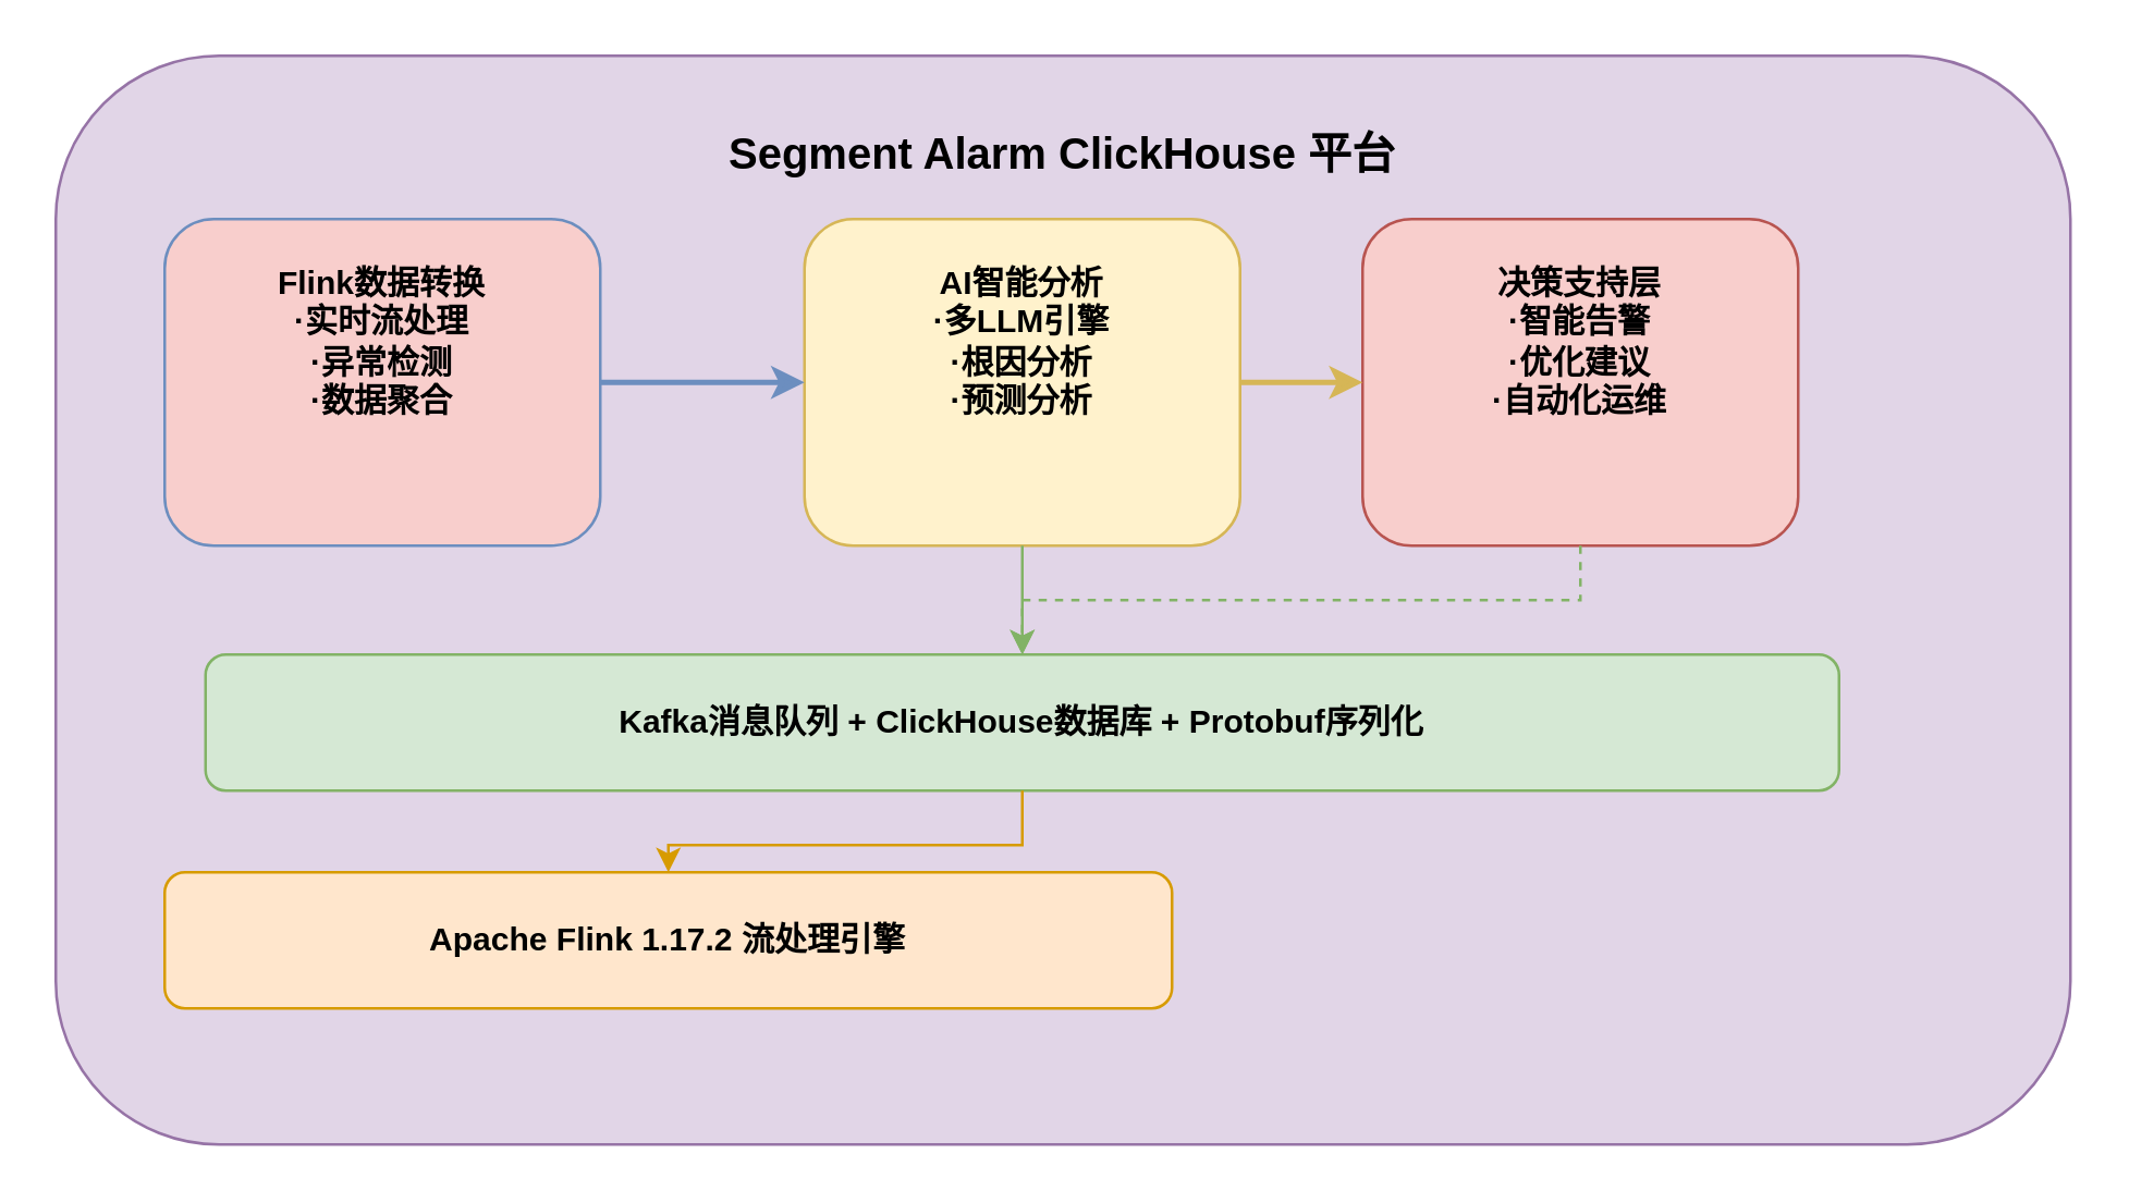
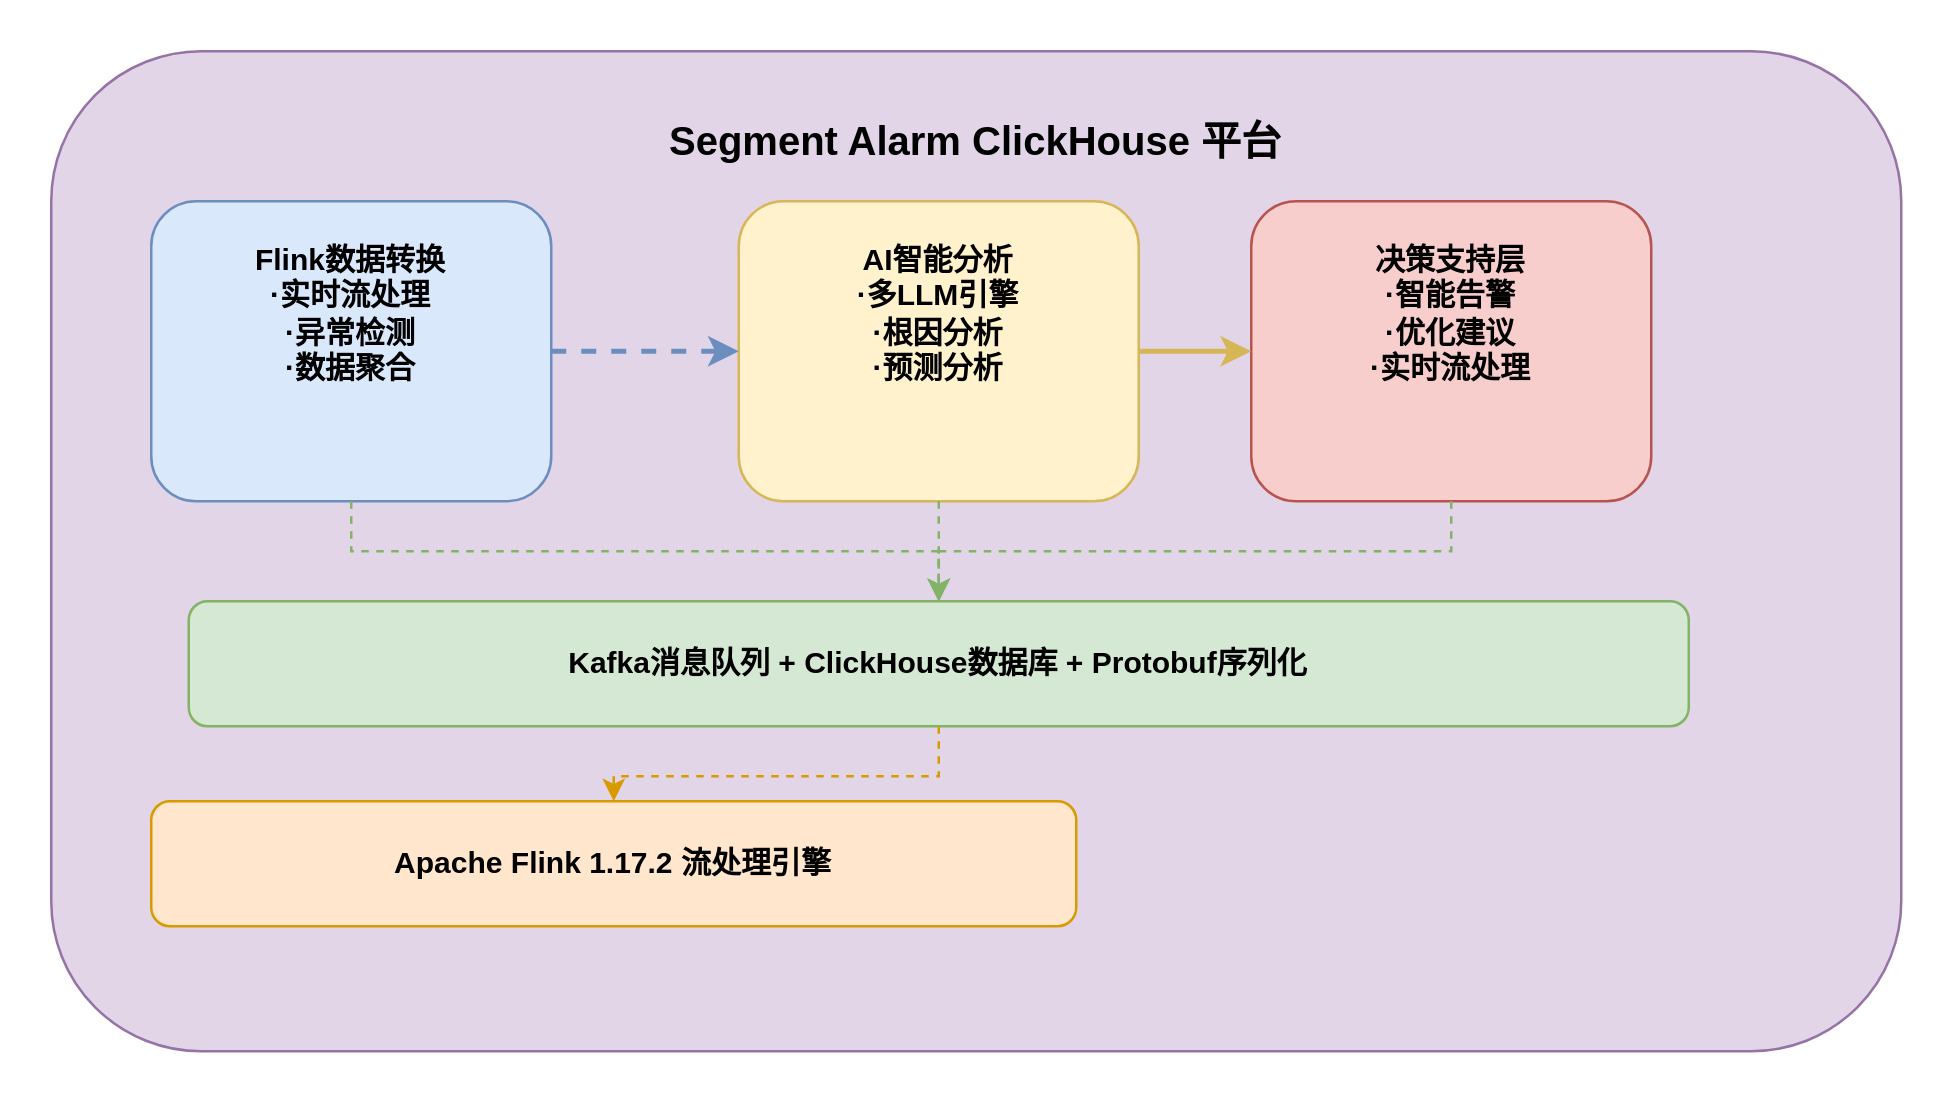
  <mxCell id="0" />
  <mxCell id="1" parent="0" />
  <mxCell id="2" value="Segment Alarm ClickHouse 平台" style="rounded=1;whiteSpace=wrap;html=1;fillColor=#e1d5e7;strokeColor=#9673a6;fontSize=16;fontStyle=1;verticalAlign=top;spacingTop=20;" parent="1" vertex="1"><mxGeometry x="20" y="20" width="740" height="400" as="geometry" /></mxCell>
- <mxCell id="3" value="Flink数据转换&#10;·实时流处理&#10;·异常检测&#10;·数据聚合" style="rounded=1;whiteSpace=wrap;html=1;fillColor=#f8cecc;strokeColor=#6c8ebf;fontSize=12;fontStyle=1;verticalAlign=top;spacingTop=10;" parent="1" vertex="1"><mxGeometry x="60" y="80" width="160" height="120" as="geometry" /></mxCell>
+ <mxCell id="3" value="Flink数据转换&#10;·实时流处理&#10;·异常检测&#10;·数据聚合" style="rounded=1;whiteSpace=wrap;html=1;fillColor=#dae8fc;strokeColor=#6c8ebf;fontSize=12;fontStyle=1;verticalAlign=top;spacingTop=10;" parent="1" vertex="1"><mxGeometry x="60" y="80" width="160" height="120" as="geometry" /></mxCell>
  <mxCell id="4" value="AI智能分析&#10;·多LLM引擎&#10;·根因分析&#10;·预测分析" style="rounded=1;whiteSpace=wrap;html=1;fillColor=#fff2cc;strokeColor=#d6b656;fontSize=12;fontStyle=1;verticalAlign=top;spacingTop=10;" parent="1" vertex="1"><mxGeometry x="295" y="80" width="160" height="120" as="geometry" /></mxCell>
- <mxCell id="5" value="决策支持层&#10;·智能告警&#10;·优化建议&#10;·自动化运维" style="rounded=1;whiteSpace=wrap;html=1;fillColor=#f8cecc;strokeColor=#b85450;fontSize=12;fontStyle=1;verticalAlign=top;spacingTop=10;" parent="1" vertex="1"><mxGeometry x="500" y="80" width="160" height="120" as="geometry" /></mxCell>
- <mxCell id="6" value="" style="edgeStyle=orthogonalEdgeStyle;rounded=0;orthogonalLoop=1;jettySize=auto;html=1;strokeWidth=2;fillColor=#dae8fc;strokeColor=#6c8ebf;" parent="1" source="3" target="4" edge="1"><mxGeometry relative="1" as="geometry" /></mxCell>
+ <mxCell id="5" value="决策支持层&#10;·智能告警&#10;·优化建议&#10;·实时流处理" style="rounded=1;whiteSpace=wrap;html=1;fillColor=#f8cecc;strokeColor=#b85450;fontSize=12;fontStyle=1;verticalAlign=top;spacingTop=10;" parent="1" vertex="1"><mxGeometry x="500" y="80" width="160" height="120" as="geometry" /></mxCell>
+ <mxCell id="6" value="" style="edgeStyle=orthogonalEdgeStyle;rounded=0;orthogonalLoop=1;jettySize=auto;html=1;strokeWidth=2;fillColor=#dae8fc;strokeColor=#6c8ebf;dashed=1;" parent="1" source="3" target="4" edge="1"><mxGeometry relative="1" as="geometry" /></mxCell>
  <mxCell id="7" value="" style="edgeStyle=orthogonalEdgeStyle;rounded=0;orthogonalLoop=1;jettySize=auto;html=1;strokeWidth=2;fillColor=#fff2cc;strokeColor=#d6b656;" parent="1" source="4" target="5" edge="1"><mxGeometry relative="1" as="geometry" /></mxCell>
  <mxCell id="8" value="Kafka消息队列 + ClickHouse数据库 + Protobuf序列化" style="rounded=1;whiteSpace=wrap;html=1;fillColor=#d5e8d4;strokeColor=#82b366;fontSize=12;fontStyle=1;" parent="1" vertex="1"><mxGeometry x="75" y="240" width="600" height="50" as="geometry" /></mxCell>
  <mxCell id="9" value="Apache Flink 1.17.2 流处理引擎" style="rounded=1;whiteSpace=wrap;html=1;fillColor=#ffe6cc;strokeColor=#d79b00;fontSize=12;fontStyle=1;" parent="1" vertex="1"><mxGeometry x="60" y="320" width="370" height="50" as="geometry" /></mxCell>
- <mxCell id="11" value="" style="edgeStyle=orthogonalEdgeStyle;rounded=0;orthogonalLoop=1;jettySize=auto;html=1;strokeWidth=1;fillColor=#d5e8d4;strokeColor=#82b366;dashed=0;" parent="1" source="4" target="8" edge="1"><mxGeometry relative="1" as="geometry" /></mxCell>
+ <mxCell id="10" value="" style="edgeStyle=orthogonalEdgeStyle;rounded=0;orthogonalLoop=1;jettySize=auto;html=1;strokeWidth=1;fillColor=#d5e8d4;strokeColor=#82b366;dashed=1;" parent="1" source="3" target="8" edge="1"><mxGeometry relative="1" as="geometry" /></mxCell>
+ <mxCell id="11" value="" style="edgeStyle=orthogonalEdgeStyle;rounded=0;orthogonalLoop=1;jettySize=auto;html=1;strokeWidth=1;fillColor=#d5e8d4;strokeColor=#82b366;dashed=1;" parent="1" source="4" target="8" edge="1"><mxGeometry relative="1" as="geometry" /></mxCell>
  <mxCell id="12" value="" style="edgeStyle=orthogonalEdgeStyle;rounded=0;orthogonalLoop=1;jettySize=auto;html=1;strokeWidth=1;fillColor=#d5e8d4;strokeColor=#82b366;dashed=1;" parent="1" source="5" target="8" edge="1"><mxGeometry relative="1" as="geometry" /></mxCell>
- <mxCell id="13" value="" style="edgeStyle=orthogonalEdgeStyle;rounded=0;orthogonalLoop=1;jettySize=auto;html=1;strokeWidth=1;fillColor=#ffe6cc;strokeColor=#d79b00;dashed=0;" parent="1" source="8" target="9" edge="1"><mxGeometry relative="1" as="geometry" /></mxCell>
+ <mxCell id="13" value="" style="edgeStyle=orthogonalEdgeStyle;rounded=0;orthogonalLoop=1;jettySize=auto;html=1;strokeWidth=1;fillColor=#ffe6cc;strokeColor=#d79b00;dashed=1;" parent="1" source="8" target="9" edge="1"><mxGeometry relative="1" as="geometry" /></mxCell>
